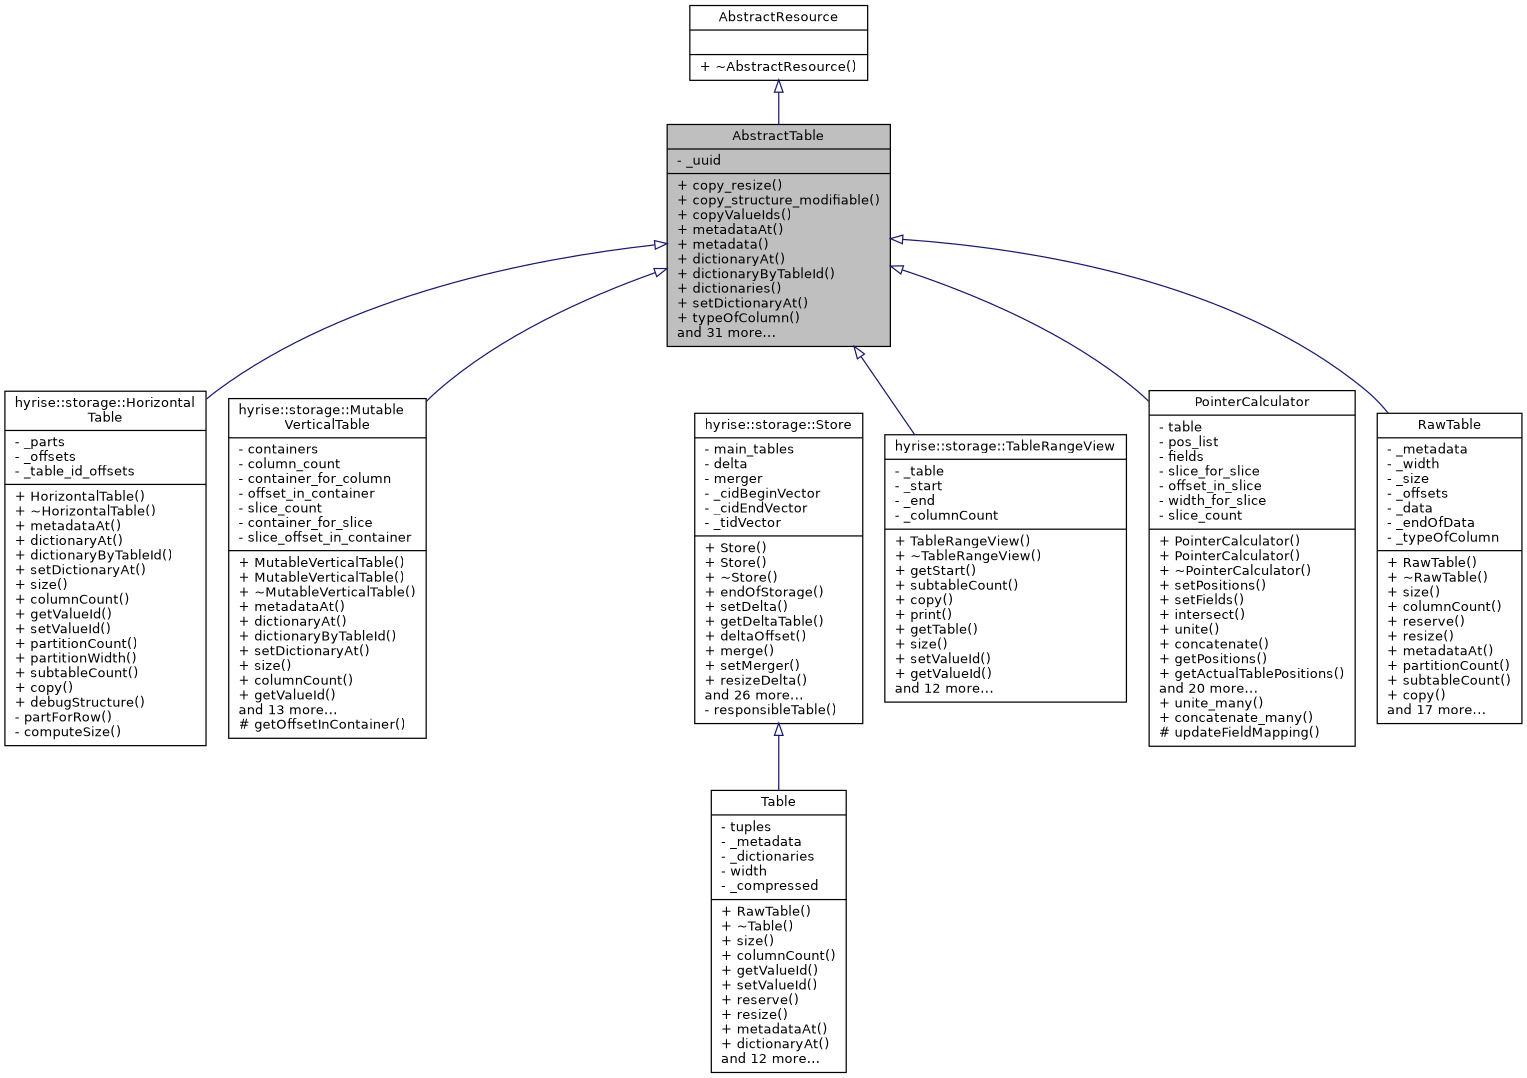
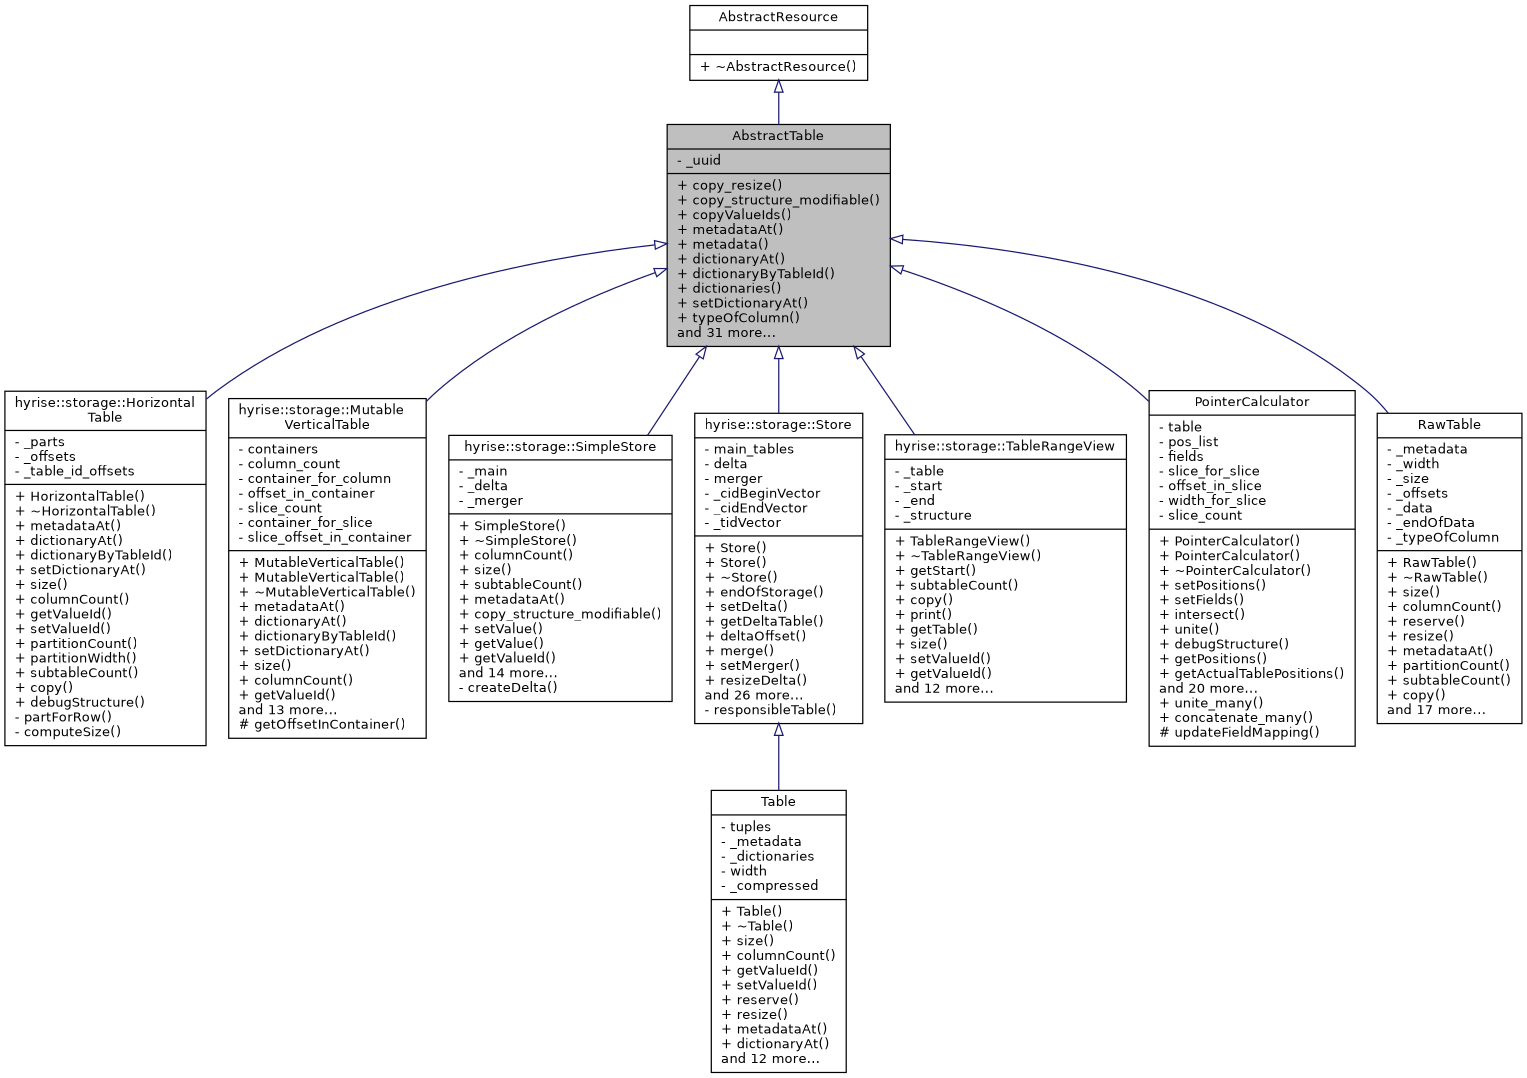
  digraph {
    node [color=black fillcolor=white fontname=Helvetica fontsize=11 shape=record style=filled]
    edge [arrowtail=onormal color=midnightblue dir=back fontname=Helvetica fontsize=11 labelfontname=Helvetica labelfontsize=11 style=solid]
    n1 [fillcolor=grey75 fontcolor=black height=0.2 label="{AbstractTable\n|- _uuid\l|+ copy_resize()\l+ copy_structure_modifiable()\l+ copyValueIds()\l+ metadataAt()\l+ metadata()\l+ dictionaryAt()\l+ dictionaryByTableId()\l+ dictionaries()\l+ setDictionaryAt()\l+ typeOfColumn()\land 31 more...\l}" width=0.4]
    n2 [height=0.2 label="{hyrise::storage::Horizontal\lTable\n|- _parts\l- _offsets\l- _table_id_offsets\l|+ HorizontalTable()\l+ ~HorizontalTable()\l+ metadataAt()\l+ dictionaryAt()\l+ dictionaryByTableId()\l+ setDictionaryAt()\l+ size()\l+ columnCount()\l+ getValueId()\l+ setValueId()\l+ partitionCount()\l+ partitionWidth()\l+ subtableCount()\l+ copy()\l+ debugStructure()\l- partForRow()\l- computeSize()\l}" width=0.4]
    n3 [height=0.2 label="{hyrise::storage::Mutable\lVerticalTable\n|- containers\l- column_count\l- container_for_column\l- offset_in_container\l- slice_count\l- container_for_slice\l- slice_offset_in_container\l|+ MutableVerticalTable()\l+ MutableVerticalTable()\l+ ~MutableVerticalTable()\l+ metadataAt()\l+ dictionaryAt()\l+ dictionaryByTableId()\l+ setDictionaryAt()\l+ size()\l+ columnCount()\l+ getValueId()\land 13 more...\l# getOffsetInContainer()\l}" width=0.4]
+   n4 [height=0.2 label="{hyrise::storage::SimpleStore\n|- _main\l- _delta\l- _merger\l|+ SimpleStore()\l+ ~SimpleStore()\l+ columnCount()\l+ size()\l+ subtableCount()\l+ metadataAt()\l+ copy_structure_modifiable()\l+ setValue()\l+ getValue()\l+ getValueId()\land 14 more...\l- createDelta()\l}" width=0.4]
    n5 [height=0.2 label="{hyrise::storage::Store\n|- main_tables\l- delta\l- merger\l- _cidBeginVector\l- _cidEndVector\l- _tidVector\l|+ Store()\l+ Store()\l+ ~Store()\l+ endOfStorage()\l+ setDelta()\l+ getDeltaTable()\l+ deltaOffset()\l+ merge()\l+ setMerger()\l+ resizeDelta()\land 26 more...\l- responsibleTable()\l}" width=0.4]
-   n6 [height=0.2 label="{hyrise::storage::TableRangeView\n|- _table\l- _start\l- _end\l- _columnCount\l|+ TableRangeView()\l+ ~TableRangeView()\l+ getStart()\l+ subtableCount()\l+ copy()\l+ print()\l+ getTable()\l+ size()\l+ setValueId()\l+ getValueId()\land 12 more...\l}" width=0.4]
-   n7 [height=0.2 label="{PointerCalculator\n|- table\l- pos_list\l- fields\l- slice_for_slice\l- offset_in_slice\l- width_for_slice\l- slice_count\l|+ PointerCalculator()\l+ PointerCalculator()\l+ ~PointerCalculator()\l+ setPositions()\l+ setFields()\l+ intersect()\l+ unite()\l+ concatenate()\l+ getPositions()\l+ getActualTablePositions()\land 20 more...\l+ unite_many()\l+ concatenate_many()\l# updateFieldMapping()\l}" width=0.4]
+   n6 [height=0.2 label="{hyrise::storage::TableRangeView\n|- _table\l- _start\l- _end\l- _structure\l|+ TableRangeView()\l+ ~TableRangeView()\l+ getStart()\l+ subtableCount()\l+ copy()\l+ print()\l+ getTable()\l+ size()\l+ setValueId()\l+ getValueId()\land 12 more...\l}" width=0.4]
+   n7 [height=0.2 label="{PointerCalculator\n|- table\l- pos_list\l- fields\l- slice_for_slice\l- offset_in_slice\l- width_for_slice\l- slice_count\l|+ PointerCalculator()\l+ PointerCalculator()\l+ ~PointerCalculator()\l+ setPositions()\l+ setFields()\l+ intersect()\l+ unite()\l+ debugStructure()\l+ getPositions()\l+ getActualTablePositions()\land 20 more...\l+ unite_many()\l+ concatenate_many()\l# updateFieldMapping()\l}" width=0.4]
    n8 [height=0.2 label="{RawTable\n|- _metadata\l- _width\l- _size\l- _offsets\l- _data\l- _endOfData\l- _typeOfColumn\l|+ RawTable()\l+ ~RawTable()\l+ size()\l+ columnCount()\l+ reserve()\l+ resize()\l+ metadataAt()\l+ partitionCount()\l+ subtableCount()\l+ copy()\land 17 more...\l}" width=0.4]
-   n9 [height=0.2 label="{Table\n|- tuples\l- _metadata\l- _dictionaries\l- width\l- _compressed\l|+ RawTable()\l+ ~Table()\l+ size()\l+ columnCount()\l+ getValueId()\l+ setValueId()\l+ reserve()\l+ resize()\l+ metadataAt()\l+ dictionaryAt()\land 12 more...\l}" width=0.4]
+   n9 [height=0.2 label="{Table\n|- tuples\l- _metadata\l- _dictionaries\l- width\l- _compressed\l|+ Table()\l+ ~Table()\l+ size()\l+ columnCount()\l+ getValueId()\l+ setValueId()\l+ reserve()\l+ resize()\l+ metadataAt()\l+ dictionaryAt()\land 12 more...\l}" width=0.4]
    n10 [height=0.2 label="{AbstractResource\n||+ ~AbstractResource()\l}" width=0.4]
    n1 -> n2
    n1 -> n3
+   n1 -> n4
+   n1 -> n5
    n1 -> n6
    n1 -> n7
    n1 -> n8
    n5 -> n9
    n10 -> n1
  }
